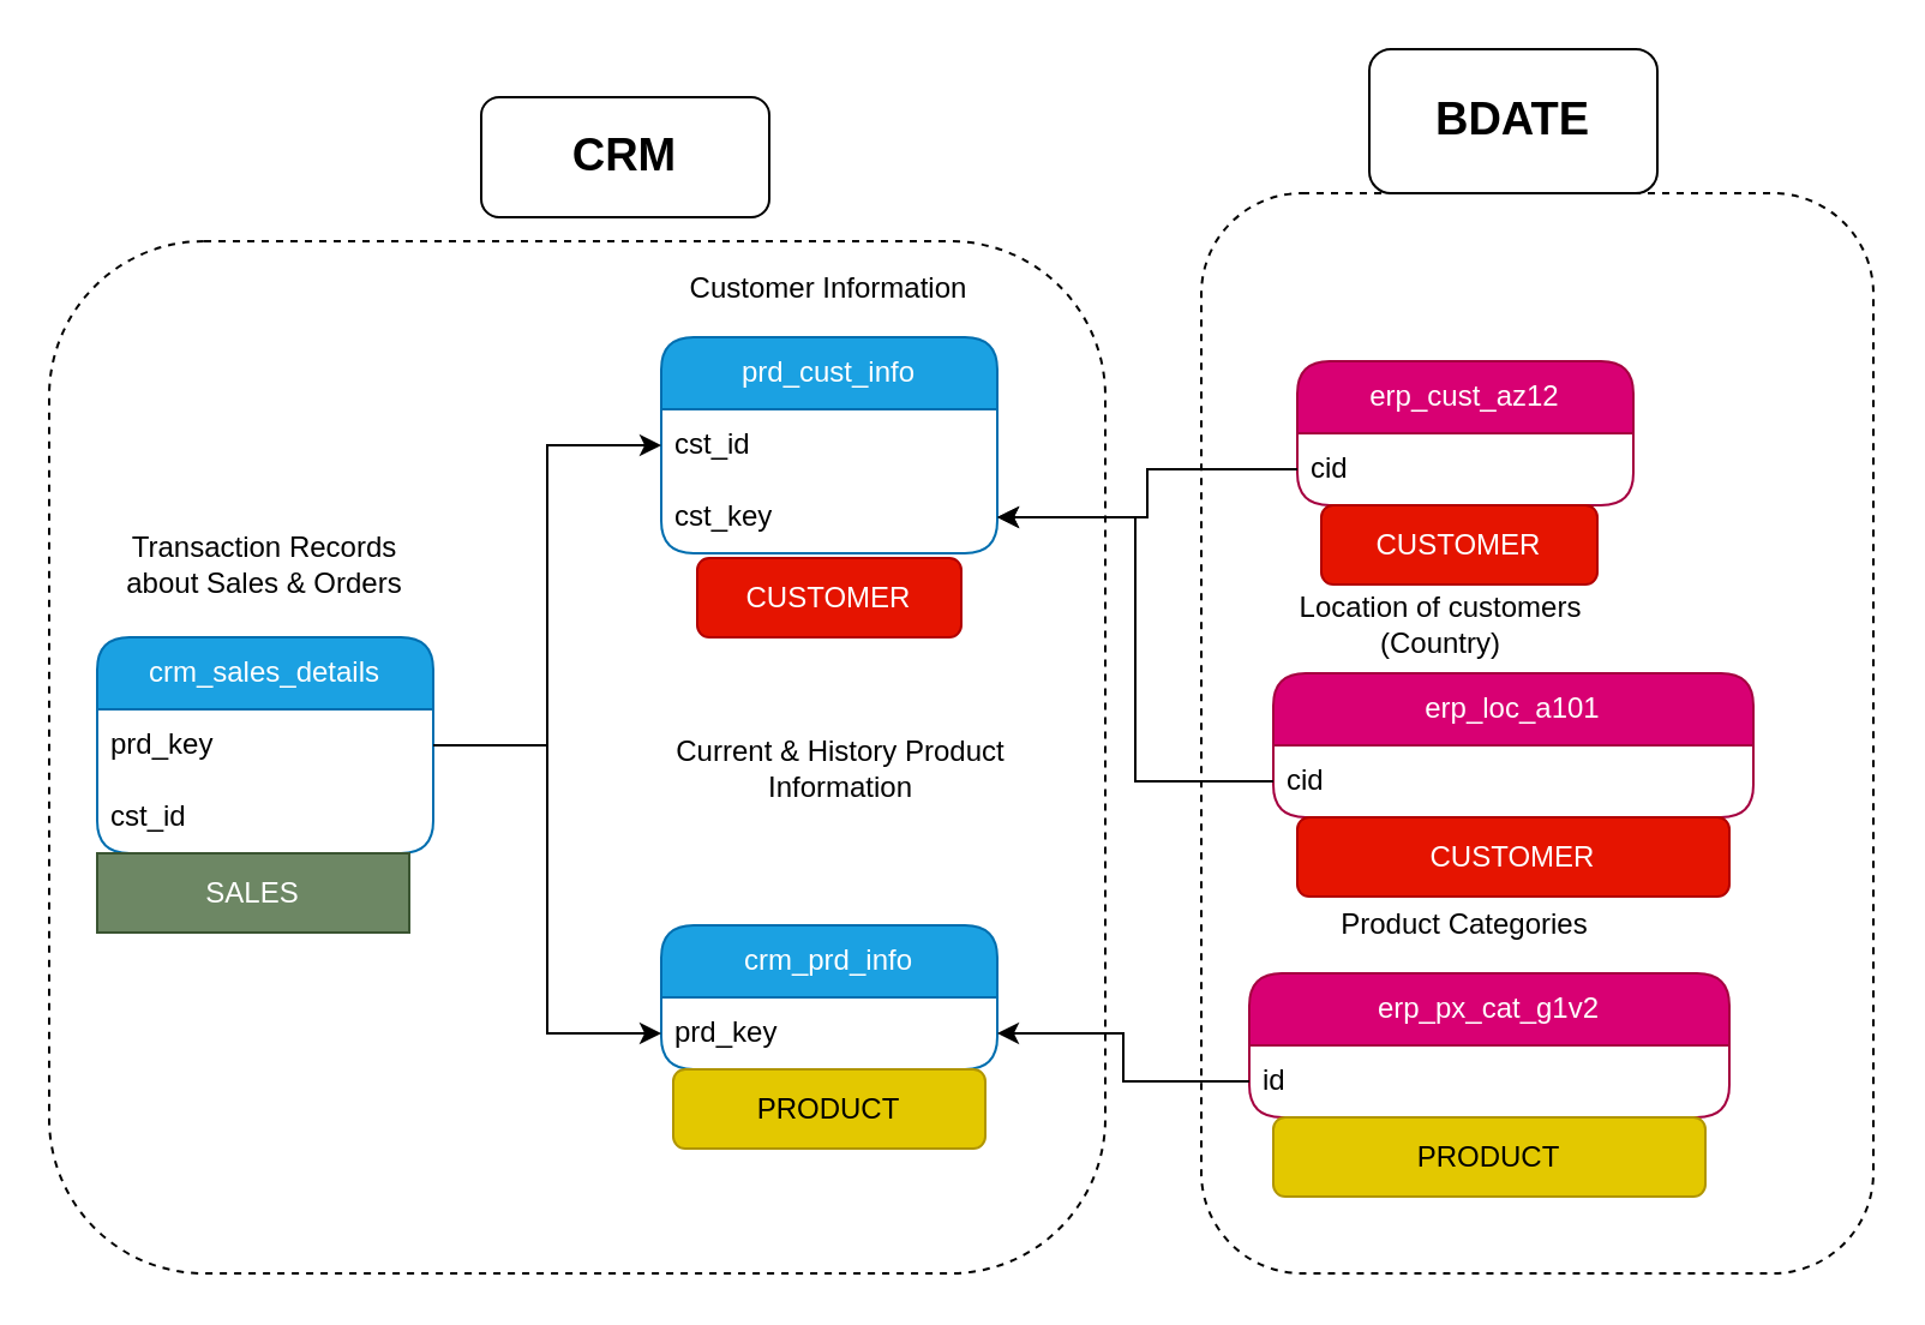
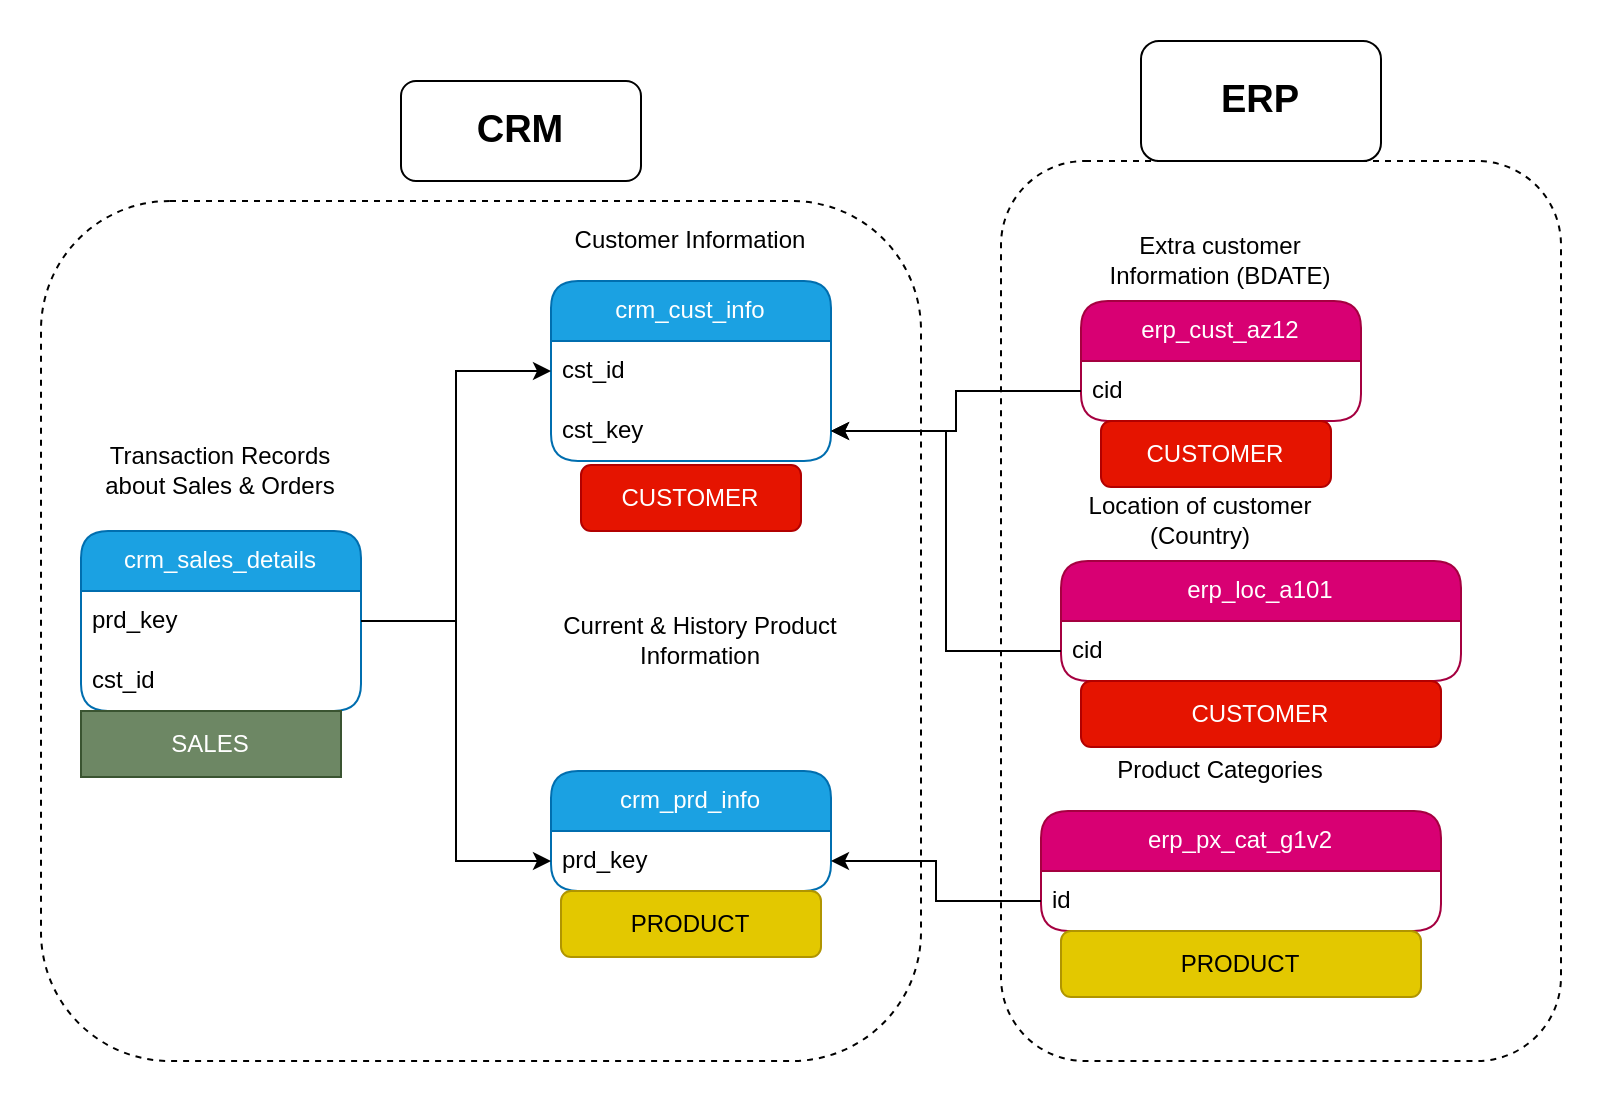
  <mxCell id="0" />
  <mxCell id="1" parent="0" />
- <mxCell id="2" value="prd_cust_info" style="swimlane;fontStyle=0;childLayout=stackLayout;horizontal=1;startSize=30;horizontalStack=0;resizeParent=1;resizeParentMax=0;resizeLast=0;collapsible=1;marginBottom=0;whiteSpace=wrap;html=1;rounded=1;fillColor=#1ba1e2;fontColor=#ffffff;strokeColor=#006EAF;" parent="1" vertex="1"><mxGeometry x="275" y="140" width="140" height="90" as="geometry" /></mxCell>
+ <mxCell id="2" value="crm_cust_info" style="swimlane;fontStyle=0;childLayout=stackLayout;horizontal=1;startSize=30;horizontalStack=0;resizeParent=1;resizeParentMax=0;resizeLast=0;collapsible=1;marginBottom=0;whiteSpace=wrap;html=1;rounded=1;fillColor=#1ba1e2;fontColor=#ffffff;strokeColor=#006EAF;" parent="1" vertex="1"><mxGeometry x="275" y="140" width="140" height="90" as="geometry" /></mxCell>
  <mxCell id="3" value="cst_id" style="text;strokeColor=none;fillColor=none;align=left;verticalAlign=middle;spacingLeft=4;spacingRight=4;overflow=hidden;points=[[0,0.5],[1,0.5]];portConstraint=eastwest;rotatable=0;whiteSpace=wrap;html=1;" parent="2" vertex="1"><mxGeometry y="30" width="140" height="30" as="geometry" /></mxCell>
  <mxCell id="4" value="cst_key" style="text;strokeColor=none;fillColor=none;align=left;verticalAlign=middle;spacingLeft=4;spacingRight=4;overflow=hidden;points=[[0,0.5],[1,0.5]];portConstraint=eastwest;rotatable=0;whiteSpace=wrap;html=1;" parent="2" vertex="1"><mxGeometry y="60" width="140" height="30" as="geometry" /></mxCell>
  <mxCell id="5" value="Customer Information" style="text;html=1;whiteSpace=wrap;strokeColor=none;fillColor=none;align=center;verticalAlign=middle;rounded=0;" parent="1" vertex="1"><mxGeometry x="285" y="100" width="120" height="40" as="geometry" /></mxCell>
  <mxCell id="6" value="crm_prd&lt;span style=&quot;background-color: transparent; color: light-dark(rgb(255, 255, 255), rgb(18, 18, 18));&quot;&gt;_info&lt;/span&gt;" style="swimlane;fontStyle=0;childLayout=stackLayout;horizontal=1;startSize=30;horizontalStack=0;resizeParent=1;resizeParentMax=0;resizeLast=0;collapsible=1;marginBottom=0;whiteSpace=wrap;html=1;rounded=1;fillColor=#1ba1e2;fontColor=#ffffff;strokeColor=#006EAF;" parent="1" vertex="1"><mxGeometry x="275" y="385" width="140" height="60" as="geometry" /></mxCell>
  <mxCell id="7" value="prd_key" style="text;strokeColor=none;fillColor=none;align=left;verticalAlign=middle;spacingLeft=4;spacingRight=4;overflow=hidden;points=[[0,0.5],[1,0.5]];portConstraint=eastwest;rotatable=0;whiteSpace=wrap;html=1;" parent="6" vertex="1"><mxGeometry y="30" width="140" height="30" as="geometry" /></mxCell>
  <mxCell id="8" value="Current &amp;amp; History Product Information" style="text;html=1;whiteSpace=wrap;strokeColor=none;fillColor=none;align=center;verticalAlign=middle;rounded=0;" parent="1" vertex="1"><mxGeometry x="260" y="305" width="180" height="30" as="geometry" /></mxCell>
  <mxCell id="9" value="crm_sales_details" style="swimlane;fontStyle=0;childLayout=stackLayout;horizontal=1;startSize=30;horizontalStack=0;resizeParent=1;resizeParentMax=0;resizeLast=0;collapsible=1;marginBottom=0;whiteSpace=wrap;html=1;rounded=1;fillColor=#1ba1e2;fontColor=#ffffff;strokeColor=#006EAF;" parent="1" vertex="1"><mxGeometry x="40" y="265" width="140" height="90" as="geometry" /></mxCell>
  <mxCell id="10" value="prd_key" style="text;strokeColor=none;fillColor=none;align=left;verticalAlign=middle;spacingLeft=4;spacingRight=4;overflow=hidden;points=[[0,0.5],[1,0.5]];portConstraint=eastwest;rotatable=0;whiteSpace=wrap;html=1;" parent="9" vertex="1"><mxGeometry y="30" width="140" height="30" as="geometry" /></mxCell>
  <mxCell id="11" value="cst_id" style="text;strokeColor=none;fillColor=none;align=left;verticalAlign=middle;spacingLeft=4;spacingRight=4;overflow=hidden;points=[[0,0.5],[1,0.5]];portConstraint=eastwest;rotatable=0;whiteSpace=wrap;html=1;" parent="9" vertex="1"><mxGeometry y="60" width="140" height="30" as="geometry" /></mxCell>
  <mxCell id="12" value="Transaction Records about Sales &amp;amp; Orders" style="text;html=1;whiteSpace=wrap;strokeColor=none;fillColor=none;align=center;verticalAlign=middle;rounded=0;" parent="1" vertex="1"><mxGeometry x="50" y="215" width="120" height="40" as="geometry" /></mxCell>
  <mxCell id="13" style="edgeStyle=orthogonalEdgeStyle;rounded=0;orthogonalLoop=1;jettySize=auto;html=1;exitX=1;exitY=0.5;exitDx=0;exitDy=0;" parent="1" source="10" target="3" edge="1"><mxGeometry relative="1" as="geometry" /></mxCell>
  <mxCell id="14" style="edgeStyle=orthogonalEdgeStyle;rounded=0;orthogonalLoop=1;jettySize=auto;html=1;entryX=0;entryY=0.5;entryDx=0;entryDy=0;" parent="1" source="10" target="7" edge="1"><mxGeometry relative="1" as="geometry" /></mxCell>
  <mxCell id="15" value="erp_cust_az12" style="swimlane;fontStyle=0;childLayout=stackLayout;horizontal=1;startSize=30;horizontalStack=0;resizeParent=1;resizeParentMax=0;resizeLast=0;collapsible=1;marginBottom=0;whiteSpace=wrap;html=1;rounded=1;fillColor=#d80073;fontColor=#ffffff;strokeColor=#A50040;" parent="1" vertex="1"><mxGeometry x="540" y="150" width="140" height="60" as="geometry" /></mxCell>
  <mxCell id="16" value="cid" style="text;strokeColor=none;fillColor=none;align=left;verticalAlign=middle;spacingLeft=4;spacingRight=4;overflow=hidden;points=[[0,0.5],[1,0.5]];portConstraint=eastwest;rotatable=0;whiteSpace=wrap;html=1;" parent="15" vertex="1"><mxGeometry y="30" width="140" height="30" as="geometry" /></mxCell>
+ <mxCell id="17" value="Extra customer Information (BDATE)" style="text;html=1;whiteSpace=wrap;strokeColor=none;fillColor=none;align=center;verticalAlign=middle;rounded=0;" parent="1" vertex="1"><mxGeometry x="550" y="110" width="120" height="40" as="geometry" /></mxCell>
  <mxCell id="18" style="edgeStyle=orthogonalEdgeStyle;rounded=0;orthogonalLoop=1;jettySize=auto;html=1;" parent="1" source="16" target="4" edge="1"><mxGeometry relative="1" as="geometry" /></mxCell>
  <mxCell id="19" value="erp_loc_a101" style="swimlane;fontStyle=0;childLayout=stackLayout;horizontal=1;startSize=30;horizontalStack=0;resizeParent=1;resizeParentMax=0;resizeLast=0;collapsible=1;marginBottom=0;whiteSpace=wrap;html=1;rounded=1;fillColor=#d80073;fontColor=#ffffff;strokeColor=#A50040;" parent="1" vertex="1"><mxGeometry x="530" y="280" width="200" height="60" as="geometry" /></mxCell>
  <mxCell id="20" value="cid" style="text;strokeColor=none;fillColor=none;align=left;verticalAlign=middle;spacingLeft=4;spacingRight=4;overflow=hidden;points=[[0,0.5],[1,0.5]];portConstraint=eastwest;rotatable=0;whiteSpace=wrap;html=1;" parent="19" vertex="1"><mxGeometry y="30" width="200" height="30" as="geometry" /></mxCell>
- <mxCell id="21" value="Location of customers (Country)" style="text;html=1;whiteSpace=wrap;strokeColor=none;fillColor=none;align=center;verticalAlign=middle;rounded=0;" parent="1" vertex="1"><mxGeometry x="540" y="240" width="120" height="40" as="geometry" /></mxCell>
+ <mxCell id="21" value="Location of customer (Country)" style="text;html=1;whiteSpace=wrap;strokeColor=none;fillColor=none;align=center;verticalAlign=middle;rounded=0;" parent="1" vertex="1"><mxGeometry x="540" y="240" width="120" height="40" as="geometry" /></mxCell>
  <mxCell id="22" style="edgeStyle=orthogonalEdgeStyle;rounded=0;orthogonalLoop=1;jettySize=auto;html=1;entryX=1;entryY=0.5;entryDx=0;entryDy=0;" parent="1" source="20" target="4" edge="1"><mxGeometry relative="1" as="geometry" /></mxCell>
  <mxCell id="23" value="erp_px_cat_g1v2" style="swimlane;fontStyle=0;childLayout=stackLayout;horizontal=1;startSize=30;horizontalStack=0;resizeParent=1;resizeParentMax=0;resizeLast=0;collapsible=1;marginBottom=0;whiteSpace=wrap;html=1;rounded=1;fillColor=#d80073;fontColor=#ffffff;strokeColor=#A50040;" parent="1" vertex="1"><mxGeometry x="520" y="405" width="200" height="60" as="geometry" /></mxCell>
  <mxCell id="24" value="id" style="text;strokeColor=none;fillColor=none;align=left;verticalAlign=middle;spacingLeft=4;spacingRight=4;overflow=hidden;points=[[0,0.5],[1,0.5]];portConstraint=eastwest;rotatable=0;whiteSpace=wrap;html=1;" parent="23" vertex="1"><mxGeometry y="30" width="200" height="30" as="geometry" /></mxCell>
  <mxCell id="25" value="Product Categories" style="text;html=1;whiteSpace=wrap;strokeColor=none;fillColor=none;align=center;verticalAlign=middle;rounded=0;" parent="1" vertex="1"><mxGeometry x="550" y="365" width="120" height="40" as="geometry" /></mxCell>
  <mxCell id="26" style="edgeStyle=orthogonalEdgeStyle;rounded=0;orthogonalLoop=1;jettySize=auto;html=1;entryX=1;entryY=0.5;entryDx=0;entryDy=0;" parent="1" source="24" target="7" edge="1"><mxGeometry relative="1" as="geometry" /></mxCell>
  <mxCell id="27" value="" style="rounded=1;whiteSpace=wrap;html=1;fillColor=none;dashed=1;" parent="1" vertex="1"><mxGeometry x="20" y="100" width="440" height="430" as="geometry" /></mxCell>
  <mxCell id="28" value="CRM" style="rounded=1;whiteSpace=wrap;html=1;fontSize=19;fontStyle=1;fillColor=default;" parent="1" vertex="1"><mxGeometry x="200" y="40" width="120" height="50" as="geometry" /></mxCell>
- <mxCell id="29" value="BDATE" style="rounded=1;whiteSpace=wrap;html=1;fontSize=19;fontStyle=1;fillColor=default;" parent="1" vertex="1"><mxGeometry x="570" y="20" width="120" height="60" as="geometry" /></mxCell>
+ <mxCell id="29" value="ERP" style="rounded=1;whiteSpace=wrap;html=1;fontSize=19;fontStyle=1;fillColor=default;" parent="1" vertex="1"><mxGeometry x="570" y="20" width="120" height="60" as="geometry" /></mxCell>
  <mxCell id="30" value="" style="rounded=1;whiteSpace=wrap;html=1;fillColor=none;dashed=1;" parent="1" vertex="1"><mxGeometry x="500" y="80" width="280" height="450" as="geometry" /></mxCell>
  <mxCell id="31" value="PRODUCT" style="rounded=1;align=center;fillColor=#e3c800;strokeColor=#B09500;html=1;whiteSpace=wrap;fontColor=#000000;fontSize=12" vertex="1" parent="1"><mxGeometry x="280" y="445" width="130" height="33" as="geometry" /></mxCell>
  <mxCell id="32" value="PRODUCT" style="rounded=1;align=center;fillColor=#e3c800;strokeColor=#B09500;html=1;whiteSpace=wrap;fontColor=#000000;fontSize=12" vertex="1" parent="1"><mxGeometry x="530" y="465" width="180" height="33" as="geometry" /></mxCell>
  <mxCell id="33" value="CUSTOMER" style="rounded=1;align=center;fillColor=#e51400;strokeColor=#B20000;html=1;whiteSpace=wrap;fontColor=#ffffff;fontSize=12" vertex="1" parent="1"><mxGeometry x="290" y="232" width="110" height="33" as="geometry" /></mxCell>
  <mxCell id="34" value="CUSTOMER" style="rounded=1;align=center;fillColor=#e51400;strokeColor=#B20000;html=1;whiteSpace=wrap;fontColor=#ffffff;fontSize=12" vertex="1" parent="1"><mxGeometry x="550" y="210" width="115" height="33" as="geometry" /></mxCell>
  <mxCell id="35" value="CUSTOMER" style="rounded=1;align=center;fillColor=#e51400;strokeColor=#B20000;html=1;whiteSpace=wrap;fontColor=#ffffff;fontSize=12" vertex="1" parent="1"><mxGeometry x="540" y="340" width="180" height="33" as="geometry" /></mxCell>
  <mxCell id="36" value="SALES" style="align=center;fillColor=#6d8764;strokeColor=#3A5431;html=1;whiteSpace=wrap;fontColor=#ffffff;fontSize=12;rounded=0;" vertex="1" parent="1"><mxGeometry x="40" y="355" width="130" height="33" as="geometry" /></mxCell>
